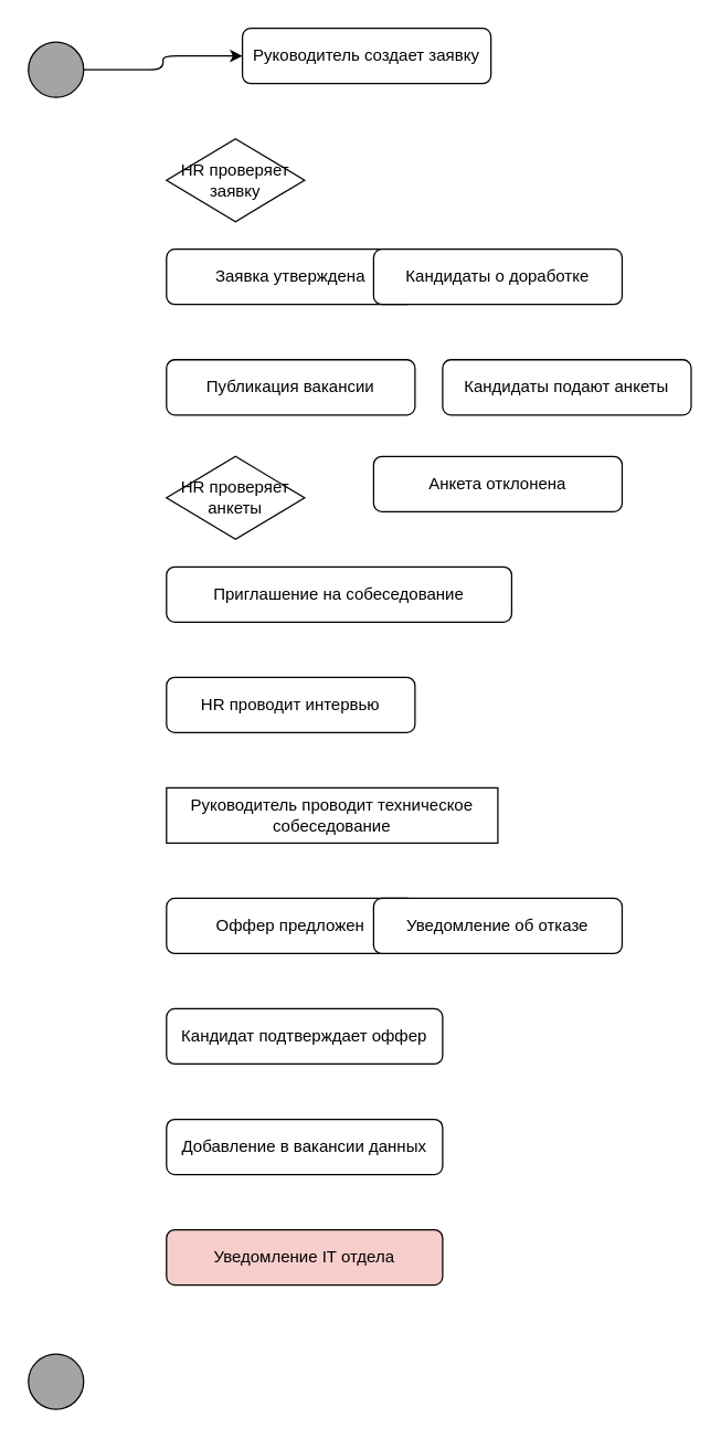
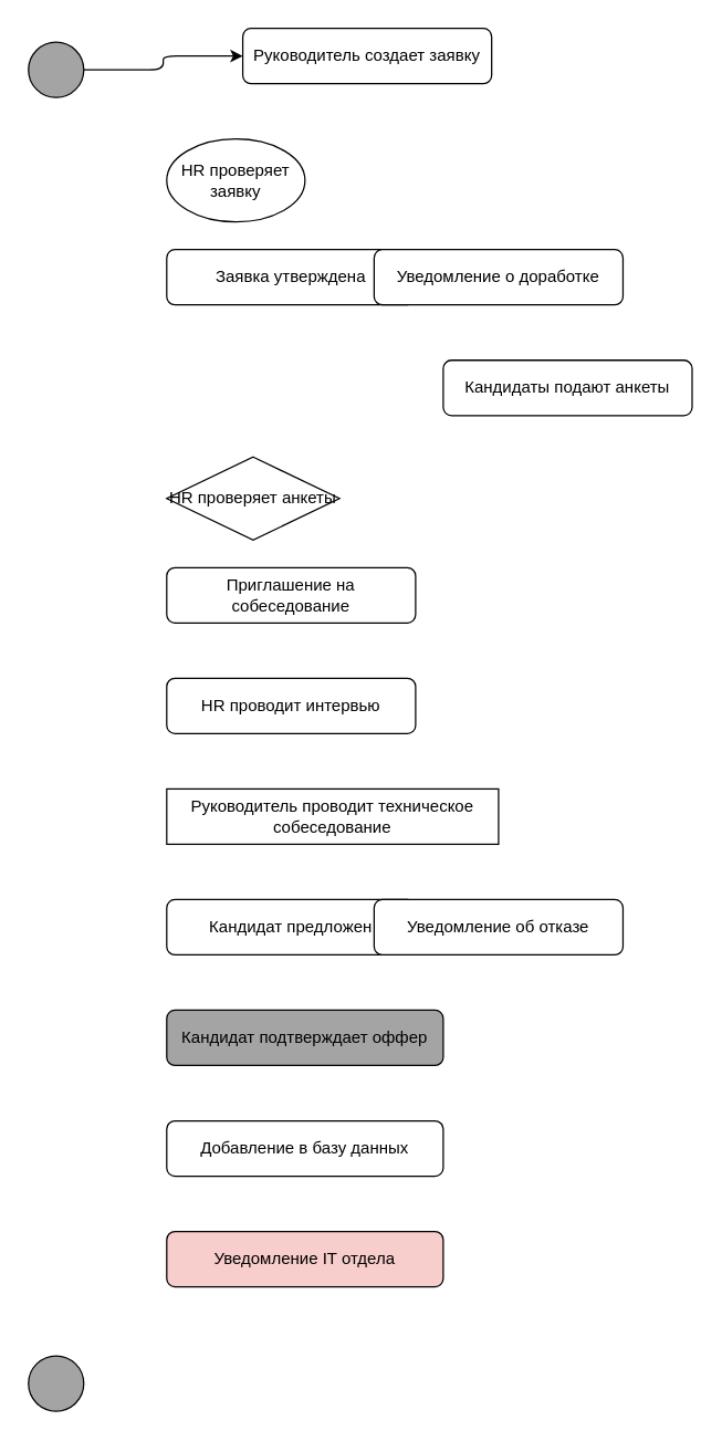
  <mxCell id="0" />
  <mxCell id="1" parent="0" />
  <mxCell id="2" value="" style="ellipse;whiteSpace=wrap;html=1;fillColor=#A4A4A4;" vertex="1" parent="1"><mxGeometry x="20" y="30" width="40" height="40" as="geometry" /></mxCell>
  <mxCell id="3" value="Руководитель создает заявку" style="rounded=1;whiteSpace=wrap;html=1;" vertex="1" parent="1"><mxGeometry x="175" y="20" width="180" height="40" as="geometry" /></mxCell>
- <mxCell id="4" value="HR проверяет заявку" style="rhombus;whiteSpace=wrap;html=1;" vertex="1" parent="1"><mxGeometry x="120" y="100" width="100" height="60" as="geometry" /></mxCell>
+ <mxCell id="4" value="HR проверяет заявку" style="ellipse;whiteSpace=wrap;html=1;" vertex="1" parent="1"><mxGeometry x="120" y="100" width="100" height="60" as="geometry" /></mxCell>
  <mxCell id="5" value="Заявка утверждена" style="rounded=1;whiteSpace=wrap;html=1;" vertex="1" parent="1"><mxGeometry x="120" y="180" width="180" height="40" as="geometry" /></mxCell>
- <mxCell id="6" value="Кандидаты о доработке" style="rounded=1;whiteSpace=wrap;html=1;" vertex="1" parent="1"><mxGeometry x="270" y="180" width="180" height="40" as="geometry" /></mxCell>
- <mxCell id="7" value="Публикация вакансии" style="rounded=1;whiteSpace=wrap;html=1;" vertex="1" parent="1"><mxGeometry x="120" y="260" width="180" height="40" as="geometry" /></mxCell>
+ <mxCell id="6" value="Уведомление о доработке" style="rounded=1;whiteSpace=wrap;html=1;" vertex="1" parent="1"><mxGeometry x="270" y="180" width="180" height="40" as="geometry" /></mxCell>
  <mxCell id="8" value="Кандидаты подают анкеты" style="rounded=1;whiteSpace=wrap;html=1;" vertex="1" parent="1"><mxGeometry x="320" y="260" width="180" height="40" as="geometry" /></mxCell>
- <mxCell id="9" value="HR проверяет анкеты" style="rhombus;whiteSpace=wrap;html=1;" vertex="1" parent="1"><mxGeometry x="120" y="330" width="100" height="60" as="geometry" /></mxCell>
- <mxCell id="10" value="Анкета отклонена" style="rounded=1;whiteSpace=wrap;html=1;" vertex="1" parent="1"><mxGeometry x="270" y="330" width="180" height="40" as="geometry" /></mxCell>
- <mxCell id="11" value="Приглашение на собеседование" style="rounded=1;whiteSpace=wrap;html=1;" vertex="1" parent="1"><mxGeometry x="120" y="410" width="250" height="40" as="geometry" /></mxCell>
+ <mxCell id="9" value="HR проверяет анкеты" style="rhombus;whiteSpace=wrap;html=1;" vertex="1" parent="1"><mxGeometry x="120" y="330" width="125" height="60" as="geometry" /></mxCell>
+ <mxCell id="11" value="Приглашение на собеседование" style="rounded=1;whiteSpace=wrap;html=1;" vertex="1" parent="1"><mxGeometry x="120" y="410" width="180" height="40" as="geometry" /></mxCell>
  <mxCell id="12" value="HR проводит интервью" style="rounded=1;whiteSpace=wrap;html=1;" vertex="1" parent="1"><mxGeometry x="120" y="490" width="180" height="40" as="geometry" /></mxCell>
  <mxCell id="13" value="Руководитель проводит техническое собеседование" style="whiteSpace=wrap;html=1;rounded=0;" vertex="1" parent="1"><mxGeometry x="120" y="570" width="240" height="40" as="geometry" /></mxCell>
- <mxCell id="14" value="Оффер предложен" style="rounded=1;whiteSpace=wrap;html=1;" vertex="1" parent="1"><mxGeometry x="120" y="650" width="180" height="40" as="geometry" /></mxCell>
+ <mxCell id="14" value="Кандидат предложен" style="rounded=1;whiteSpace=wrap;html=1;" vertex="1" parent="1"><mxGeometry x="120" y="650" width="180" height="40" as="geometry" /></mxCell>
  <mxCell id="15" value="Уведомление об отказе" style="rounded=1;whiteSpace=wrap;html=1;" vertex="1" parent="1"><mxGeometry x="270" y="650" width="180" height="40" as="geometry" /></mxCell>
- <mxCell id="16" value="Кандидат подтверждает оффер" style="rounded=1;whiteSpace=wrap;html=1;" vertex="1" parent="1"><mxGeometry x="120" y="730" width="200" height="40" as="geometry" /></mxCell>
- <mxCell id="17" value="Добавление в вакансии данных" style="rounded=1;whiteSpace=wrap;html=1;" vertex="1" parent="1"><mxGeometry x="120" y="810" width="200" height="40" as="geometry" /></mxCell>
+ <mxCell id="16" value="Кандидат подтверждает оффер" style="rounded=1;whiteSpace=wrap;html=1;fillColor=#a4a4a4;" vertex="1" parent="1"><mxGeometry x="120" y="730" width="200" height="40" as="geometry" /></mxCell>
+ <mxCell id="17" value="Добавление в базу данных" style="rounded=1;whiteSpace=wrap;html=1;" vertex="1" parent="1"><mxGeometry x="120" y="810" width="200" height="40" as="geometry" /></mxCell>
  <mxCell id="18" value="Уведомление IT отдела" style="rounded=1;whiteSpace=wrap;html=1;fillColor=#f8cecc;" vertex="1" parent="1"><mxGeometry x="120" y="890" width="200" height="40" as="geometry" /></mxCell>
  <mxCell id="19" value="" style="ellipse;whiteSpace=wrap;html=1;fillColor=#A4A4A4;" vertex="1" parent="1"><mxGeometry x="20" y="980" width="40" height="40" as="geometry" /></mxCell>
  <mxCell id="20" style="edgeStyle=orthogonalEdgeStyle;" edge="1" parent="1" source="2" target="3"><mxGeometry relative="1" as="geometry" /></mxCell>
